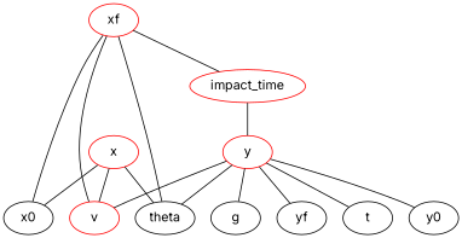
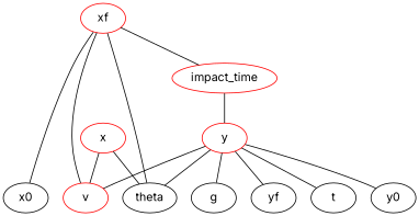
  graph {
    fontname=Inter
    node [color="#000000" fontname=Inter]
    edge [fontname=Inter]
    v [color="#FF0000"]
    x [color="#FF0000"]
    x0
    theta
    y [color="#FF0000"]
    y0
    g
    yf
    t
    impact_time [color="#FF0000"]
    xf [color="#FF0000"]
    x -- v
-   x -- x0
    x -- theta
    y -- v
    y -- theta
    y -- y0
    y -- g
    y -- yf
    y -- t
    impact_time -- y
    xf -- v
    xf -- x0
    xf -- theta
    xf -- impact_time
  }
